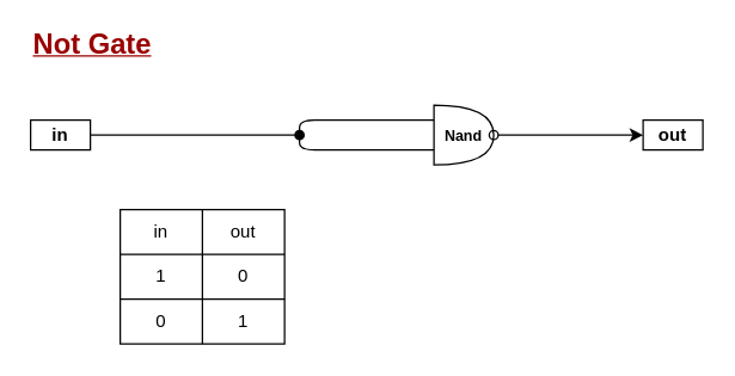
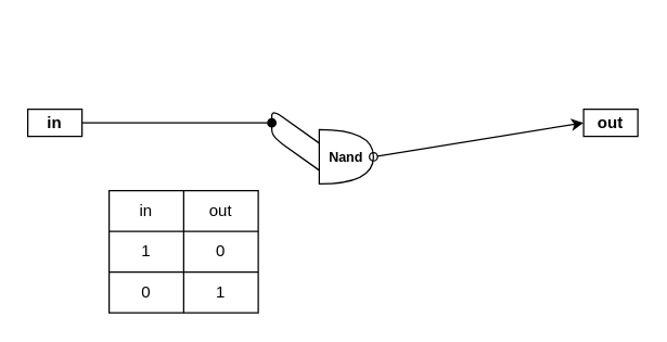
  <mxCell id="0" />
  <mxCell id="1" parent="0" />
  <mxCell id="2" value="&lt;b&gt;in&lt;/b&gt;" style="text;html=1;fillColor=none;align=center;verticalAlign=middle;whiteSpace=wrap;rounded=0;strokeColor=#000000;" vertex="1" parent="1"><mxGeometry x="20" y="80" width="40" height="20" as="geometry" /></mxCell>
- <mxCell id="3" value="&lt;font size=&quot;1&quot;&gt;&lt;b&gt;Nand&lt;/b&gt;&lt;/font&gt;" style="shape=or;whiteSpace=wrap;html=1;" vertex="1" parent="1"><mxGeometry x="290" y="70" width="40" height="40" as="geometry" /></mxCell>
+ <mxCell id="3" value="&lt;font size=&quot;1&quot;&gt;&lt;b&gt;Nand&lt;/b&gt;&lt;/font&gt;" style="shape=or;whiteSpace=wrap;html=1;" vertex="1" parent="1"><mxGeometry x="235" y="95" width="40" height="40" as="geometry" /></mxCell>
  <mxCell id="4" value="" style="endArrow=oval;html=1;endFill=1;" edge="1" parent="1" source="2"><mxGeometry width="50" height="50" relative="1" as="geometry"><mxPoint x="240" y="160" as="sourcePoint" /><mxPoint x="200" y="90" as="targetPoint" /></mxGeometry></mxCell>
  <mxCell id="5" value="" style="endArrow=oval;html=1;entryX=1;entryY=0.5;entryDx=0;entryDy=0;entryPerimeter=0;startArrow=classic;startFill=1;endFill=0;exitX=0;exitY=0.5;exitDx=0;exitDy=0;" edge="1" parent="1" target="3" source="6"><mxGeometry width="50" height="50" relative="1" as="geometry"><mxPoint x="510" y="120" as="sourcePoint" /><mxPoint x="470" y="120" as="targetPoint" /></mxGeometry></mxCell>
  <mxCell id="6" value="&lt;b&gt;out&lt;/b&gt;" style="text;html=1;fillColor=none;align=center;verticalAlign=middle;whiteSpace=wrap;rounded=0;strokeColor=#000000;" vertex="1" parent="1"><mxGeometry x="430" y="80" width="40" height="20" as="geometry" /></mxCell>
- <mxCell id="7" value="&lt;b&gt;&lt;font style=&quot;font-size: 19px&quot; color=&quot;#990000&quot;&gt;&lt;u&gt;Not Gate&lt;/u&gt;&lt;/font&gt;&lt;/b&gt;" style="text;html=1;strokeColor=none;fillColor=none;align=left;verticalAlign=middle;whiteSpace=wrap;rounded=0;" vertex="1" parent="1"><mxGeometry x="20" y="20" width="210" height="20" as="geometry" /></mxCell>
  <mxCell id="8" value="" style="endArrow=none;html=1;entryX=0;entryY=0.25;entryDx=0;entryDy=0;entryPerimeter=0;" edge="1" parent="1" target="3"><mxGeometry width="50" height="50" relative="1" as="geometry"><mxPoint x="200" y="90" as="sourcePoint" /><mxPoint x="290" y="260" as="targetPoint" /><Array as="points"><mxPoint x="200" y="80" /></Array></mxGeometry></mxCell>
  <mxCell id="9" value="" style="endArrow=none;html=1;entryX=0;entryY=0.75;entryDx=0;entryDy=0;entryPerimeter=0;" edge="1" parent="1" target="3"><mxGeometry width="50" height="50" relative="1" as="geometry"><mxPoint x="200" y="90" as="sourcePoint" /><mxPoint x="290" y="260" as="targetPoint" /><Array as="points"><mxPoint x="200" y="100" /></Array></mxGeometry></mxCell>
  <mxCell id="10" value="" style="shape=table;html=1;whiteSpace=wrap;startSize=0;container=1;collapsible=0;childLayout=tableLayout;" vertex="1" parent="1"><mxGeometry x="80" y="140" width="110" height="90" as="geometry" /></mxCell>
  <mxCell id="11" value="" style="shape=partialRectangle;html=1;whiteSpace=wrap;collapsible=0;dropTarget=0;pointerEvents=0;fillColor=none;top=0;left=0;bottom=0;right=0;points=[[0,0.5],[1,0.5]];portConstraint=eastwest;" vertex="1" parent="10"><mxGeometry width="110" height="30" as="geometry" /></mxCell>
  <mxCell id="12" value="in" style="shape=partialRectangle;html=1;whiteSpace=wrap;connectable=0;overflow=hidden;fillColor=none;top=0;left=0;bottom=0;right=0;" vertex="1" parent="11"><mxGeometry width="55" height="30" as="geometry" /></mxCell>
  <mxCell id="13" value="out" style="shape=partialRectangle;html=1;whiteSpace=wrap;connectable=0;overflow=hidden;fillColor=none;top=0;left=0;bottom=0;right=0;" vertex="1" parent="11"><mxGeometry x="55" width="55" height="30" as="geometry" /></mxCell>
  <mxCell id="14" value="" style="shape=partialRectangle;html=1;whiteSpace=wrap;collapsible=0;dropTarget=0;pointerEvents=0;fillColor=none;top=0;left=0;bottom=0;right=0;points=[[0,0.5],[1,0.5]];portConstraint=eastwest;" vertex="1" parent="10"><mxGeometry y="30" width="110" height="30" as="geometry" /></mxCell>
  <mxCell id="15" value="1" style="shape=partialRectangle;html=1;whiteSpace=wrap;connectable=0;overflow=hidden;fillColor=none;top=0;left=0;bottom=0;right=0;" vertex="1" parent="14"><mxGeometry width="55" height="30" as="geometry" /></mxCell>
  <mxCell id="16" value="0" style="shape=partialRectangle;html=1;whiteSpace=wrap;connectable=0;overflow=hidden;fillColor=none;top=0;left=0;bottom=0;right=0;" vertex="1" parent="14"><mxGeometry x="55" width="55" height="30" as="geometry" /></mxCell>
  <mxCell id="17" value="" style="shape=partialRectangle;html=1;whiteSpace=wrap;collapsible=0;dropTarget=0;pointerEvents=0;fillColor=none;top=0;left=0;bottom=0;right=0;points=[[0,0.5],[1,0.5]];portConstraint=eastwest;" vertex="1" parent="10"><mxGeometry y="60" width="110" height="30" as="geometry" /></mxCell>
  <mxCell id="18" value="0" style="shape=partialRectangle;html=1;whiteSpace=wrap;connectable=0;overflow=hidden;fillColor=none;top=0;left=0;bottom=0;right=0;" vertex="1" parent="17"><mxGeometry width="55" height="30" as="geometry" /></mxCell>
  <mxCell id="19" value="1" style="shape=partialRectangle;html=1;whiteSpace=wrap;connectable=0;overflow=hidden;fillColor=none;top=0;left=0;bottom=0;right=0;" vertex="1" parent="17"><mxGeometry x="55" width="55" height="30" as="geometry" /></mxCell>
